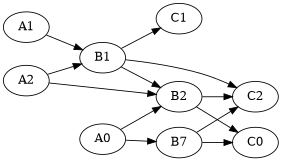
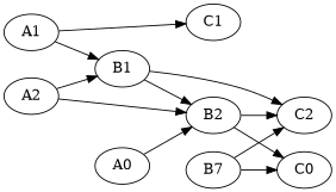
  digraph {
    rankdir=LR
    A1
    B1
    B2
    C1
    C2
    n6 [label=C0]
    A2
    n8 [label=A0]
    n9 [label=B7]
    A1 -> B1
    B1 -> B2
-   B1 -> C1
+   A1 -> C1
    B1 -> C2
    B2 -> C2
    B2 -> n6
    A2 -> B1
    A2 -> B2
    n8 -> B2
-   n8 -> n9
    n9 -> C2
    n9 -> n6
  }
